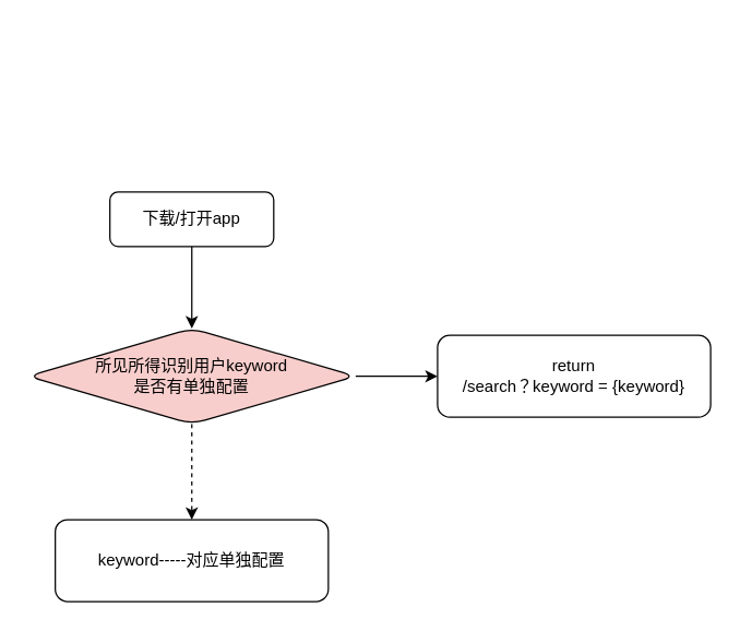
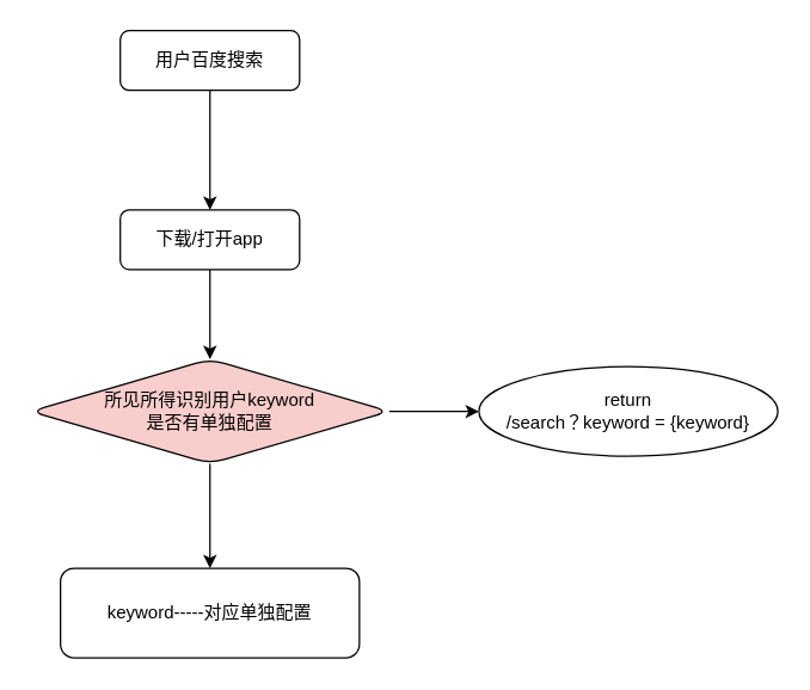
  <mxCell id="0" />
  <mxCell id="1" parent="0" />
+ <mxCell id="2" value="" style="edgeStyle=orthogonalEdgeStyle;rounded=0;orthogonalLoop=1;jettySize=auto;html=1;" edge="1" parent="1" source="3" target="5"><mxGeometry relative="1" as="geometry" /></mxCell>
+ <mxCell id="3" value="用户百度搜索" style="rounded=1;whiteSpace=wrap;html=1;" vertex="1" parent="1"><mxGeometry x="80" y="20" width="120" height="40" as="geometry" /></mxCell>
  <mxCell id="4" value="" style="edgeStyle=orthogonalEdgeStyle;rounded=0;orthogonalLoop=1;jettySize=auto;html=1;" edge="1" parent="1" source="5" target="8"><mxGeometry relative="1" as="geometry" /></mxCell>
  <mxCell id="5" value="下载/打开app" style="rounded=1;whiteSpace=wrap;html=1;" vertex="1" parent="1"><mxGeometry x="80" y="140" width="120" height="40" as="geometry" /></mxCell>
- <mxCell id="6" value="" style="edgeStyle=orthogonalEdgeStyle;rounded=0;orthogonalLoop=1;jettySize=auto;html=1;dashed=1;" edge="1" parent="1" source="8" target="9"><mxGeometry relative="1" as="geometry" /></mxCell>
+ <mxCell id="6" value="" style="edgeStyle=orthogonalEdgeStyle;rounded=0;orthogonalLoop=1;jettySize=auto;html=1;" edge="1" parent="1" source="8" target="9"><mxGeometry relative="1" as="geometry" /></mxCell>
  <mxCell id="7" value="" style="edgeStyle=orthogonalEdgeStyle;rounded=0;orthogonalLoop=1;jettySize=auto;html=1;" edge="1" parent="1" source="8" target="10"><mxGeometry relative="1" as="geometry" /></mxCell>
  <mxCell id="8" value="所见所得识别用户keyword&lt;br&gt;是否有单独配置" style="rhombus;whiteSpace=wrap;html=1;rounded=1;fillColor=#f8cecc;" vertex="1" parent="1"><mxGeometry x="20" y="240" width="240" height="70" as="geometry" /></mxCell>
  <mxCell id="9" value="keyword-----对应单独配置" style="whiteSpace=wrap;html=1;rounded=1;" vertex="1" parent="1"><mxGeometry x="40" y="380" width="200" height="60" as="geometry" /></mxCell>
- <mxCell id="10" value="return &lt;br&gt;/search？keyword = {keyword}" style="whiteSpace=wrap;html=1;rounded=1;" vertex="1" parent="1"><mxGeometry x="320" y="245" width="200" height="60" as="geometry" /></mxCell>
+ <mxCell id="10" value="return &lt;br&gt;/search？keyword = {keyword}" style="ellipse;whiteSpace=wrap;html=1;" vertex="1" parent="1"><mxGeometry x="320" y="245" width="200" height="60" as="geometry" /></mxCell>
